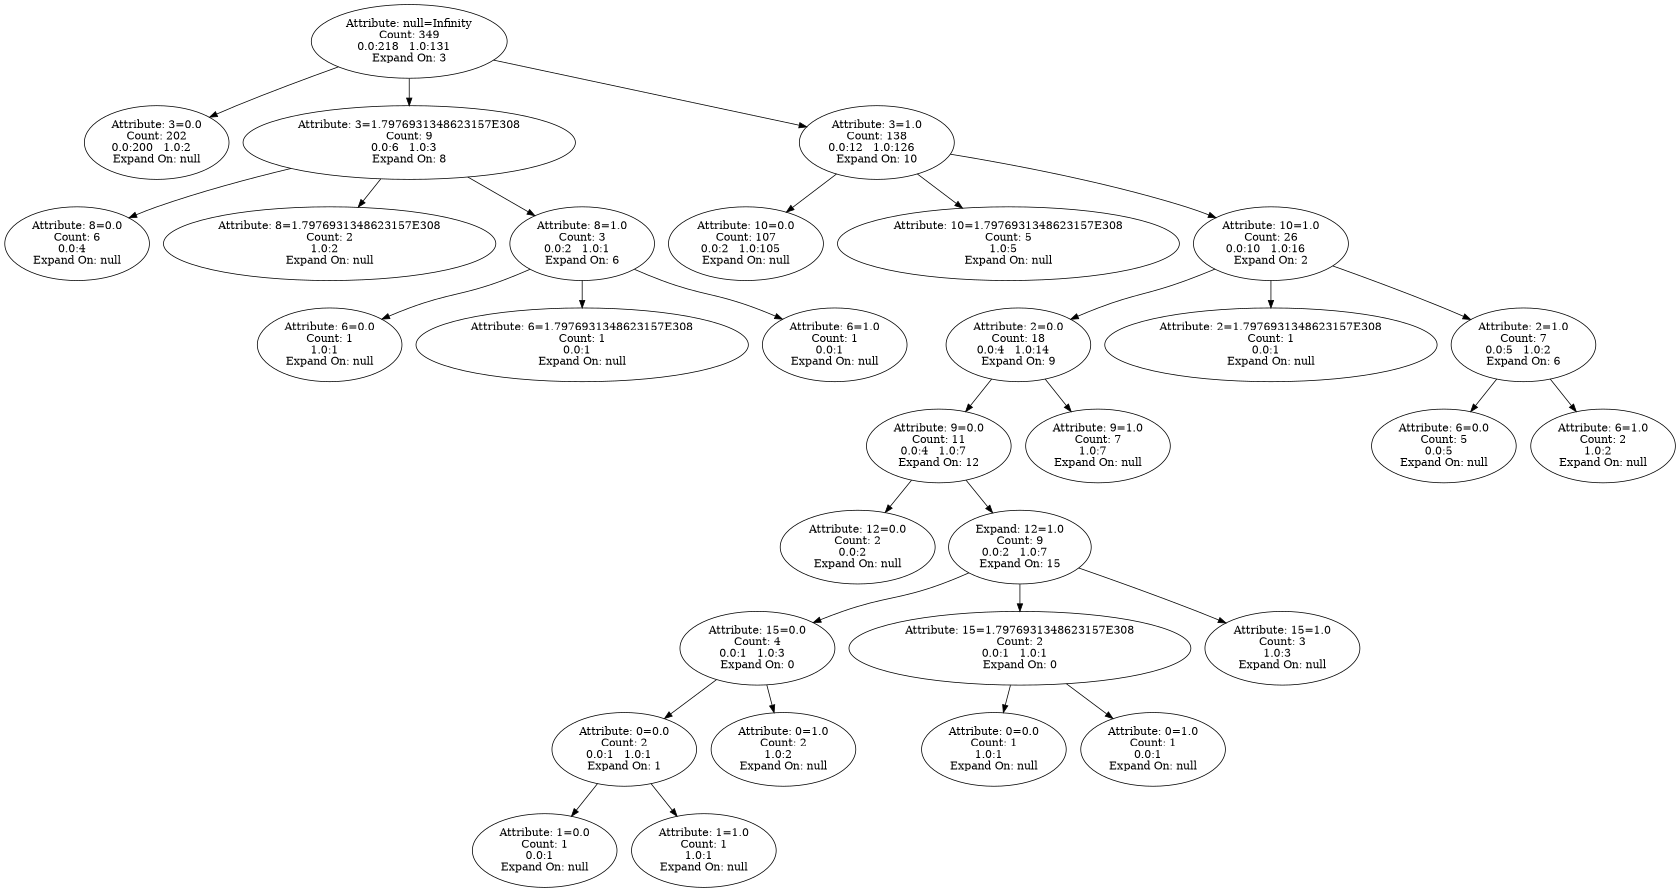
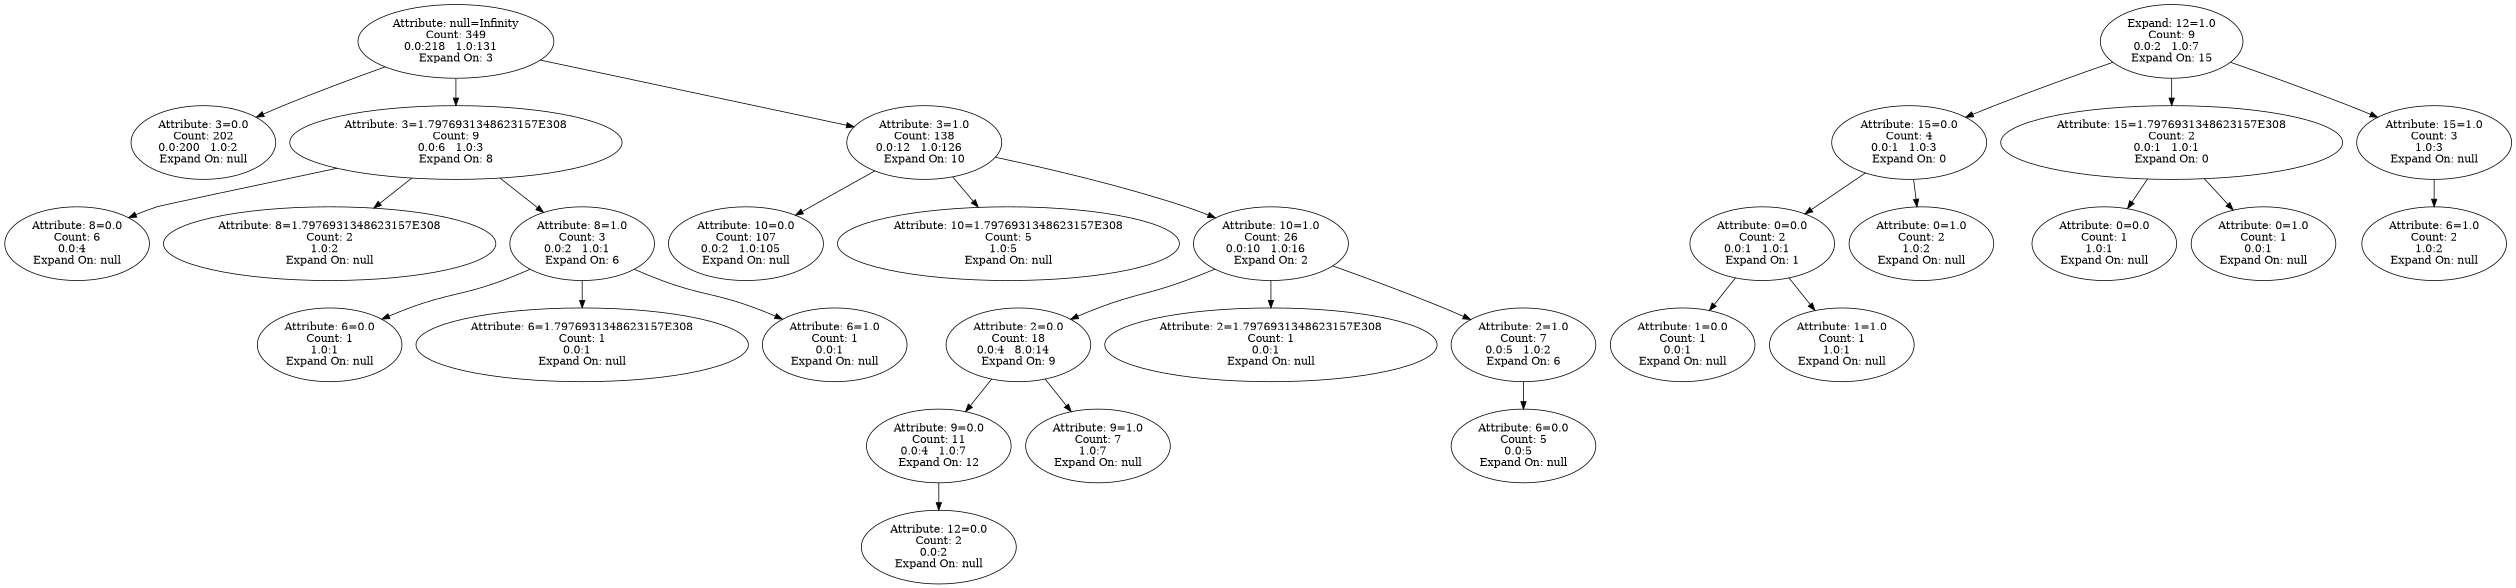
  digraph {
    n1 [label="Attribute: null=Infinity\nCount: 349\n0.0:218   1.0:131   \nExpand On: 3"]
    n2 [label="Attribute: 3=0.0\nCount: 202\n0.0:200   1.0:2   \nExpand On: null"]
    n3 [label="Attribute: 3=1.7976931348623157E308\nCount: 9\n0.0:6   1.0:3   \nExpand On: 8"]
    n4 [label="Attribute: 3=1.0\nCount: 138\n0.0:12   1.0:126   \nExpand On: 10"]
    n5 [label="Attribute: 8=0.0\nCount: 6\n0.0:4   \nExpand On: null"]
    n6 [label="Attribute: 8=1.7976931348623157E308\nCount: 2\n1.0:2   \nExpand On: null"]
    n7 [label="Attribute: 8=1.0\nCount: 3\n0.0:2   1.0:1   \nExpand On: 6"]
    n8 [label="Attribute: 10=0.0\nCount: 107\n0.0:2   1.0:105   \nExpand On: null"]
    n9 [label="Attribute: 10=1.7976931348623157E308\nCount: 5\n1.0:5   \nExpand On: null"]
    n10 [label="Attribute: 10=1.0\nCount: 26\n0.0:10   1.0:16   \nExpand On: 2"]
    n11 [label="Attribute: 6=0.0\nCount: 1\n1.0:1   \nExpand On: null"]
    n12 [label="Attribute: 6=1.7976931348623157E308\nCount: 1\n0.0:1   \nExpand On: null"]
    n13 [label="Attribute: 6=1.0\nCount: 1\n0.0:1   \nExpand On: null"]
-   n14 [label="Attribute: 2=0.0\nCount: 18\n0.0:4   1.0:14   \nExpand On: 9"]
+   n14 [label="Attribute: 2=0.0\nCount: 18\n0.0:4   8.0:14   \nExpand On: 9"]
    n15 [label="Attribute: 2=1.7976931348623157E308\nCount: 1\n0.0:1   \nExpand On: null"]
    n16 [label="Attribute: 2=1.0\nCount: 7\n0.0:5   1.0:2   \nExpand On: 6"]
    n17 [label="Attribute: 9=0.0\nCount: 11\n0.0:4   1.0:7   \nExpand On: 12"]
    n18 [label="Attribute: 9=1.0\nCount: 7\n1.0:7   \nExpand On: null"]
    n19 [label="Attribute: 6=0.0\nCount: 5\n0.0:5   \nExpand On: null"]
    n20 [label="Attribute: 6=1.0\nCount: 2\n1.0:2   \nExpand On: null"]
    n21 [label="Attribute: 12=0.0\nCount: 2\n0.0:2   \nExpand On: null"]
    n22 [label="Expand: 12=1.0\nCount: 9\n0.0:2   1.0:7   \nExpand On: 15"]
    n23 [label="Attribute: 15=0.0\nCount: 4\n0.0:1   1.0:3   \nExpand On: 0"]
    n24 [label="Attribute: 15=1.7976931348623157E308\nCount: 2\n0.0:1   1.0:1   \nExpand On: 0"]
    n25 [label="Attribute: 15=1.0\nCount: 3\n1.0:3   \nExpand On: null"]
    n26 [label="Attribute: 0=0.0\nCount: 2\n0.0:1   1.0:1   \nExpand On: 1"]
    n27 [label="Attribute: 0=1.0\nCount: 2\n1.0:2   \nExpand On: null"]
    n28 [label="Attribute: 0=0.0\nCount: 1\n1.0:1   \nExpand On: null"]
    n29 [label="Attribute: 0=1.0\nCount: 1\n0.0:1   \nExpand On: null"]
    n30 [label="Attribute: 1=0.0\nCount: 1\n0.0:1   \nExpand On: null"]
    n31 [label="Attribute: 1=1.0\nCount: 1\n1.0:1   \nExpand On: null"]
    n1 -> n2
    n1 -> n3
    n1 -> n4
    n3 -> n5
    n3 -> n6
    n3 -> n7
    n4 -> n8
    n4 -> n9
    n4 -> n10
    n7 -> n11
    n7 -> n12
    n7 -> n13
    n10 -> n14
    n10 -> n15
    n10 -> n16
    n14 -> n17
    n14 -> n18
    n16 -> n19
-   n16 -> n20
+   n25 -> n20
    n17 -> n21
-   n17 -> n22
    n22 -> n23
    n22 -> n24
    n22 -> n25
    n23 -> n26
    n23 -> n27
    n24 -> n28
    n24 -> n29
    n26 -> n30
    n26 -> n31
  }
